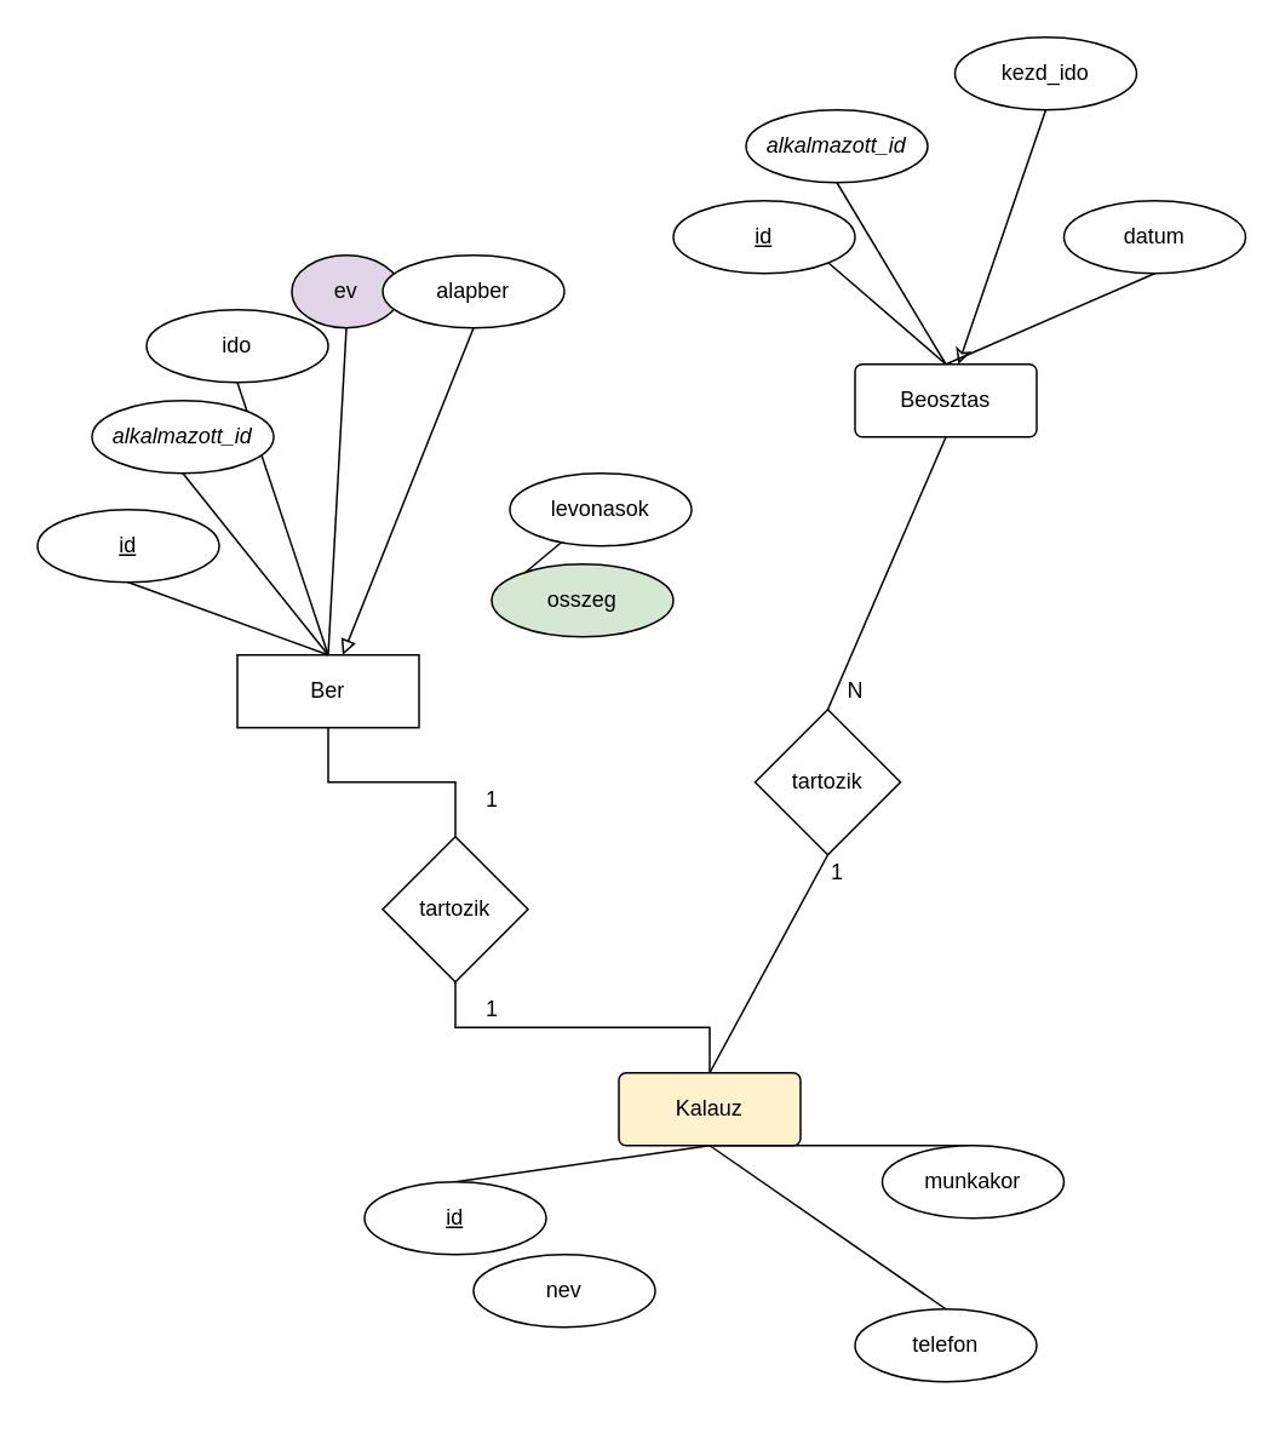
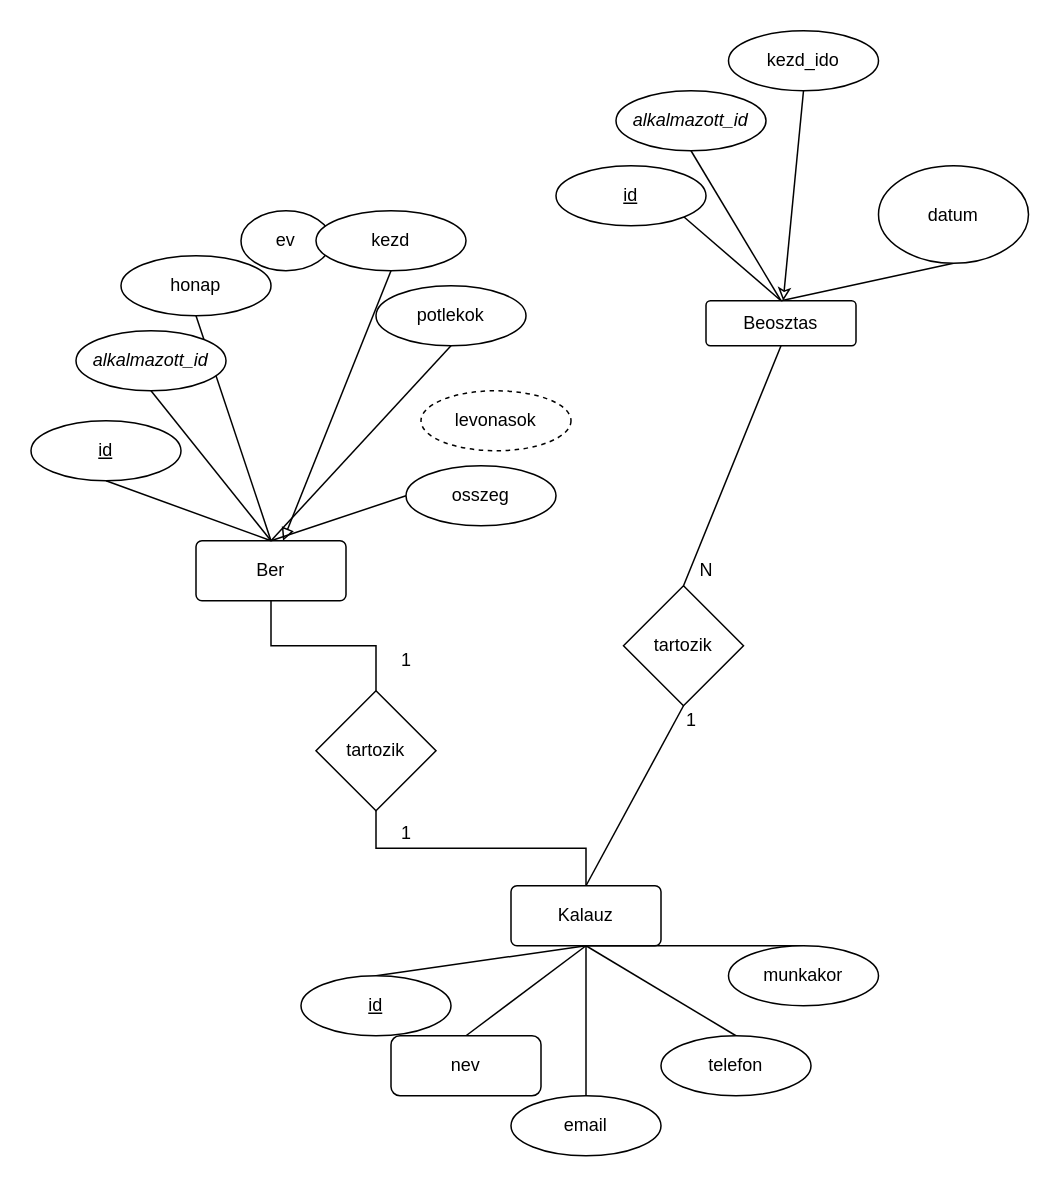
  <mxCell id="0" />
  <mxCell id="1" parent="0" />
  <mxCell id="2" style="edgeStyle=none;rounded=0;orthogonalLoop=1;jettySize=auto;html=1;exitX=0.5;exitY=0;exitDx=0;exitDy=0;entryX=1;entryY=1;entryDx=0;entryDy=0;endArrow=none;endFill=0;" edge="1" parent="1" source="3" target="4"><mxGeometry relative="1" as="geometry" /></mxCell>
- <mxCell id="3" value="Beosztas" style="rounded=1;arcSize=10;whiteSpace=wrap;html=1;align=center;" vertex="1" parent="1"><mxGeometry x="470" y="200" width="100" height="40" as="geometry" /></mxCell>
+ <mxCell id="3" value="Beosztas" style="rounded=1;arcSize=10;whiteSpace=wrap;html=1;align=center;" vertex="1" parent="1"><mxGeometry x="470" y="200" width="100" height="30" as="geometry" /></mxCell>
  <mxCell id="4" value="id" style="ellipse;whiteSpace=wrap;html=1;align=center;fontStyle=4;" vertex="1" parent="1"><mxGeometry x="370" y="110" width="100" height="40" as="geometry" /></mxCell>
  <mxCell id="5" style="edgeStyle=none;rounded=0;orthogonalLoop=1;jettySize=auto;html=1;exitX=0.5;exitY=1;exitDx=0;exitDy=0;entryX=0.5;entryY=0;entryDx=0;entryDy=0;endArrow=none;endFill=0;" edge="1" parent="1" source="6" target="3"><mxGeometry relative="1" as="geometry" /></mxCell>
  <mxCell id="6" value="&lt;i&gt;alkalmazott_id&lt;/i&gt;" style="ellipse;whiteSpace=wrap;html=1;align=center;" vertex="1" parent="1"><mxGeometry x="410" y="60" width="100" height="40" as="geometry" /></mxCell>
  <mxCell id="7" style="edgeStyle=none;rounded=0;orthogonalLoop=1;jettySize=auto;html=1;exitX=0.5;exitY=1;exitDx=0;exitDy=0;endArrow=classic;endFill=0;" edge="1" parent="1" source="8" target="3"><mxGeometry relative="1" as="geometry" /></mxCell>
- <mxCell id="8" value="kezd_ido" style="ellipse;whiteSpace=wrap;html=1;align=center;" vertex="1" parent="1"><mxGeometry x="525" y="20" width="100" height="40" as="geometry" /></mxCell>
+ <mxCell id="8" value="kezd_ido" style="ellipse;whiteSpace=wrap;html=1;align=center;" vertex="1" parent="1"><mxGeometry x="485" y="20" width="100" height="40" as="geometry" /></mxCell>
  <mxCell id="9" style="edgeStyle=none;rounded=0;orthogonalLoop=1;jettySize=auto;html=1;exitX=0.5;exitY=1;exitDx=0;exitDy=0;entryX=0.5;entryY=0;entryDx=0;entryDy=0;endArrow=none;endFill=0;" edge="1" parent="1" source="10" target="3"><mxGeometry relative="1" as="geometry" /></mxCell>
- <mxCell id="10" value="datum" style="ellipse;whiteSpace=wrap;html=1;align=center;" vertex="1" parent="1"><mxGeometry x="585" y="110" width="100" height="40" as="geometry" /></mxCell>
- <mxCell id="11" value="Ber" style="arcSize=10;whiteSpace=wrap;html=1;align=center;rounded=0;" vertex="1" parent="1"><mxGeometry x="130" y="360" width="100" height="40" as="geometry" /></mxCell>
+ <mxCell id="10" value="datum" style="ellipse;whiteSpace=wrap;html=1;align=center;" vertex="1" parent="1"><mxGeometry x="585" y="110" width="100" height="65" as="geometry" /></mxCell>
+ <mxCell id="11" value="Ber" style="rounded=1;arcSize=10;whiteSpace=wrap;html=1;align=center;" vertex="1" parent="1"><mxGeometry x="130" y="360" width="100" height="40" as="geometry" /></mxCell>
  <mxCell id="12" style="edgeStyle=none;rounded=0;orthogonalLoop=1;jettySize=auto;html=1;exitX=0.5;exitY=1;exitDx=0;exitDy=0;entryX=0.5;entryY=0;entryDx=0;entryDy=0;endArrow=none;endFill=0;" edge="1" parent="1" source="13" target="11"><mxGeometry relative="1" as="geometry" /></mxCell>
  <mxCell id="13" value="id" style="ellipse;whiteSpace=wrap;html=1;align=center;fontStyle=4;" vertex="1" parent="1"><mxGeometry x="20" y="280" width="100" height="40" as="geometry" /></mxCell>
  <mxCell id="14" style="edgeStyle=none;rounded=0;orthogonalLoop=1;jettySize=auto;html=1;exitX=0.5;exitY=1;exitDx=0;exitDy=0;entryX=0.5;entryY=0;entryDx=0;entryDy=0;endArrow=none;endFill=0;" edge="1" parent="1" source="15" target="11"><mxGeometry relative="1" as="geometry" /></mxCell>
- <mxCell id="15" value="ido" style="ellipse;whiteSpace=wrap;html=1;align=center;" vertex="1" parent="1"><mxGeometry x="80" y="170" width="100" height="40" as="geometry" /></mxCell>
+ <mxCell id="15" value="honap" style="ellipse;whiteSpace=wrap;html=1;align=center;" vertex="1" parent="1"><mxGeometry x="80" y="170" width="100" height="40" as="geometry" /></mxCell>
  <mxCell id="16" style="edgeStyle=none;rounded=0;orthogonalLoop=1;jettySize=auto;html=1;exitX=0.5;exitY=1;exitDx=0;exitDy=0;entryX=0.5;entryY=0;entryDx=0;entryDy=0;endArrow=none;endFill=0;" edge="1" parent="1" source="17" target="11"><mxGeometry relative="1" as="geometry" /></mxCell>
  <mxCell id="17" value="&lt;i&gt;alkalmazott_id&lt;/i&gt;" style="ellipse;whiteSpace=wrap;html=1;align=center;" vertex="1" parent="1"><mxGeometry x="50" y="220" width="100" height="40" as="geometry" /></mxCell>
- <mxCell id="18" style="edgeStyle=none;rounded=0;orthogonalLoop=1;jettySize=auto;html=1;exitX=0.5;exitY=1;exitDx=0;exitDy=0;entryX=0.5;entryY=0;entryDx=0;entryDy=0;endArrow=none;endFill=0;" edge="1" parent="1" source="19" target="11"><mxGeometry relative="1" as="geometry" /></mxCell>
- <mxCell id="19" value="ev" style="ellipse;whiteSpace=wrap;html=1;align=center;fillColor=#e1d5e7;" vertex="1" parent="1"><mxGeometry x="160" y="140" width="60" height="40" as="geometry" /></mxCell>
+ <mxCell id="19" value="ev" style="ellipse;whiteSpace=wrap;html=1;align=center;" vertex="1" parent="1"><mxGeometry x="160" y="140" width="60" height="40" as="geometry" /></mxCell>
  <mxCell id="20" style="edgeStyle=none;rounded=0;orthogonalLoop=1;jettySize=auto;html=1;exitX=0.5;exitY=1;exitDx=0;exitDy=0;endArrow=block;endFill=0;" edge="1" parent="1" source="21" target="11"><mxGeometry relative="1" as="geometry"><mxPoint x="180" y="340" as="targetPoint" /></mxGeometry></mxCell>
- <mxCell id="21" value="alapber" style="ellipse;whiteSpace=wrap;html=1;align=center;" vertex="1" parent="1"><mxGeometry x="210" y="140" width="100" height="40" as="geometry" /></mxCell>
- <mxCell id="24" value="levonasok" style="ellipse;whiteSpace=wrap;html=1;align=center;" vertex="1" parent="1"><mxGeometry x="280" y="260" width="100" height="40" as="geometry" /></mxCell>
- <mxCell id="25" style="edgeStyle=none;rounded=0;orthogonalLoop=1;jettySize=auto;html=1;exitX=0;exitY=0.5;exitDx=0;exitDy=0;endArrow=none;endFill=0;" edge="1" parent="1" source="26" target="24"><mxGeometry relative="1" as="geometry" /></mxCell>
- <mxCell id="26" value="osszeg" style="ellipse;whiteSpace=wrap;html=1;align=center;fillColor=#d5e8d4;" vertex="1" parent="1"><mxGeometry x="270" y="310" width="100" height="40" as="geometry" /></mxCell>
+ <mxCell id="21" value="kezd" style="ellipse;whiteSpace=wrap;html=1;align=center;" vertex="1" parent="1"><mxGeometry x="210" y="140" width="100" height="40" as="geometry" /></mxCell>
+ <mxCell id="22" style="edgeStyle=none;rounded=0;orthogonalLoop=1;jettySize=auto;html=1;exitX=0.5;exitY=1;exitDx=0;exitDy=0;endArrow=none;endFill=0;entryX=0.5;entryY=0;entryDx=0;entryDy=0;" edge="1" parent="1" source="23" target="11"><mxGeometry relative="1" as="geometry" /></mxCell>
+ <mxCell id="23" value="potlekok" style="ellipse;whiteSpace=wrap;html=1;align=center;" vertex="1" parent="1"><mxGeometry x="250" y="190" width="100" height="40" as="geometry" /></mxCell>
+ <mxCell id="24" value="levonasok" style="ellipse;whiteSpace=wrap;html=1;align=center;dashed=1;" vertex="1" parent="1"><mxGeometry x="280" y="260" width="100" height="40" as="geometry" /></mxCell>
+ <mxCell id="25" style="edgeStyle=none;rounded=0;orthogonalLoop=1;jettySize=auto;html=1;exitX=0;exitY=0.5;exitDx=0;exitDy=0;entryX=0.5;entryY=0;entryDx=0;entryDy=0;endArrow=none;endFill=0;" edge="1" parent="1" source="26" target="11"><mxGeometry relative="1" as="geometry" /></mxCell>
+ <mxCell id="26" value="osszeg" style="ellipse;whiteSpace=wrap;html=1;align=center;" vertex="1" parent="1"><mxGeometry x="270" y="310" width="100" height="40" as="geometry" /></mxCell>
  <mxCell id="27" style="edgeStyle=none;rounded=0;orthogonalLoop=1;jettySize=auto;html=1;exitX=0.5;exitY=0;exitDx=0;exitDy=0;entryX=0.5;entryY=1;entryDx=0;entryDy=0;endArrow=none;endFill=0;" edge="1" parent="1" source="29" target="41"><mxGeometry relative="1" as="geometry" /></mxCell>
  <mxCell id="28" style="edgeStyle=orthogonalEdgeStyle;rounded=0;orthogonalLoop=1;jettySize=auto;html=1;exitX=0.5;exitY=0;exitDx=0;exitDy=0;entryX=0.5;entryY=1;entryDx=0;entryDy=0;endArrow=none;endFill=0;" edge="1" parent="1" source="29" target="45"><mxGeometry relative="1" as="geometry" /></mxCell>
- <mxCell id="29" value="Kalauz" style="rounded=1;arcSize=10;whiteSpace=wrap;html=1;align=center;fillColor=#fff2cc;" vertex="1" parent="1"><mxGeometry x="340" y="590" width="100" height="40" as="geometry" /></mxCell>
+ <mxCell id="29" value="Kalauz" style="rounded=1;arcSize=10;whiteSpace=wrap;html=1;align=center;" vertex="1" parent="1"><mxGeometry x="340" y="590" width="100" height="40" as="geometry" /></mxCell>
  <mxCell id="30" style="edgeStyle=none;rounded=0;orthogonalLoop=1;jettySize=auto;html=1;exitX=0.5;exitY=0;exitDx=0;exitDy=0;entryX=0.5;entryY=1;entryDx=0;entryDy=0;endArrow=none;endFill=0;" edge="1" parent="1" source="31" target="29"><mxGeometry relative="1" as="geometry" /></mxCell>
  <mxCell id="31" value="id" style="ellipse;whiteSpace=wrap;html=1;align=center;fontStyle=4;" vertex="1" parent="1"><mxGeometry x="200" y="650" width="100" height="40" as="geometry" /></mxCell>
- <mxCell id="33" value="nev" style="ellipse;whiteSpace=wrap;html=1;align=center;" vertex="1" parent="1"><mxGeometry x="260" y="690" width="100" height="40" as="geometry" /></mxCell>
+ <mxCell id="32" style="edgeStyle=none;rounded=0;orthogonalLoop=1;jettySize=auto;html=1;exitX=0.5;exitY=0;exitDx=0;exitDy=0;entryX=0.5;entryY=1;entryDx=0;entryDy=0;endArrow=none;endFill=0;" edge="1" parent="1" source="33" target="29"><mxGeometry relative="1" as="geometry" /></mxCell>
+ <mxCell id="33" value="nev" style="whiteSpace=wrap;html=1;align=center;rounded=1;" vertex="1" parent="1"><mxGeometry x="260" y="690" width="100" height="40" as="geometry" /></mxCell>
+ <mxCell id="34" style="edgeStyle=none;rounded=0;orthogonalLoop=1;jettySize=auto;html=1;exitX=0.5;exitY=0;exitDx=0;exitDy=0;endArrow=none;endFill=0;" edge="1" parent="1" source="35" target="29"><mxGeometry relative="1" as="geometry" /></mxCell>
+ <mxCell id="35" value="email" style="ellipse;whiteSpace=wrap;html=1;align=center;" vertex="1" parent="1"><mxGeometry x="340" y="730" width="100" height="40" as="geometry" /></mxCell>
  <mxCell id="36" style="edgeStyle=none;rounded=0;orthogonalLoop=1;jettySize=auto;html=1;exitX=0.5;exitY=0;exitDx=0;exitDy=0;entryX=0.5;entryY=1;entryDx=0;entryDy=0;endArrow=none;endFill=0;" edge="1" parent="1" source="37" target="29"><mxGeometry relative="1" as="geometry" /></mxCell>
- <mxCell id="37" value="telefon" style="ellipse;whiteSpace=wrap;html=1;align=center;" vertex="1" parent="1"><mxGeometry x="470" y="720" width="100" height="40" as="geometry" /></mxCell>
+ <mxCell id="37" value="telefon" style="ellipse;whiteSpace=wrap;html=1;align=center;" vertex="1" parent="1"><mxGeometry x="440" y="690" width="100" height="40" as="geometry" /></mxCell>
  <mxCell id="38" style="edgeStyle=none;rounded=0;orthogonalLoop=1;jettySize=auto;html=1;exitX=0.5;exitY=0;exitDx=0;exitDy=0;endArrow=none;endFill=0;" edge="1" parent="1" source="39"><mxGeometry relative="1" as="geometry"><mxPoint x="390" y="630" as="targetPoint" /></mxGeometry></mxCell>
  <mxCell id="39" value="munkakor" style="ellipse;whiteSpace=wrap;html=1;align=center;" vertex="1" parent="1"><mxGeometry x="485" y="630" width="100" height="40" as="geometry" /></mxCell>
  <mxCell id="40" style="edgeStyle=none;rounded=0;orthogonalLoop=1;jettySize=auto;html=1;exitX=0.5;exitY=0;exitDx=0;exitDy=0;entryX=0.5;entryY=1;entryDx=0;entryDy=0;endArrow=none;endFill=0;" edge="1" parent="1" source="41" target="3"><mxGeometry relative="1" as="geometry" /></mxCell>
  <mxCell id="41" value="tartozik" style="rhombus;whiteSpace=wrap;html=1;" vertex="1" parent="1"><mxGeometry x="415" y="390" width="80" height="80" as="geometry" /></mxCell>
  <mxCell id="42" value="1" style="text;html=1;align=center;verticalAlign=middle;resizable=0;points=[];autosize=1;strokeColor=none;fillColor=none;" vertex="1" parent="1"><mxGeometry x="445" y="465" width="30" height="30" as="geometry" /></mxCell>
  <mxCell id="43" value="N" style="text;html=1;align=center;verticalAlign=middle;resizable=0;points=[];autosize=1;strokeColor=none;fillColor=none;" vertex="1" parent="1"><mxGeometry x="455" y="365" width="30" height="30" as="geometry" /></mxCell>
  <mxCell id="44" style="edgeStyle=orthogonalEdgeStyle;rounded=0;orthogonalLoop=1;jettySize=auto;html=1;exitX=0.5;exitY=0;exitDx=0;exitDy=0;entryX=0.5;entryY=1;entryDx=0;entryDy=0;endArrow=none;endFill=0;" edge="1" parent="1" source="45" target="11"><mxGeometry relative="1" as="geometry" /></mxCell>
  <mxCell id="45" value="tartozik" style="rhombus;whiteSpace=wrap;html=1;" vertex="1" parent="1"><mxGeometry x="210" y="460" width="80" height="80" as="geometry" /></mxCell>
  <mxCell id="46" value="1" style="text;html=1;align=center;verticalAlign=middle;resizable=0;points=[];autosize=1;strokeColor=none;fillColor=none;" vertex="1" parent="1"><mxGeometry x="255" y="425" width="30" height="30" as="geometry" /></mxCell>
  <mxCell id="47" value="1" style="text;html=1;align=center;verticalAlign=middle;resizable=0;points=[];autosize=1;strokeColor=none;fillColor=none;" vertex="1" parent="1"><mxGeometry x="255" y="540" width="30" height="30" as="geometry" /></mxCell>
